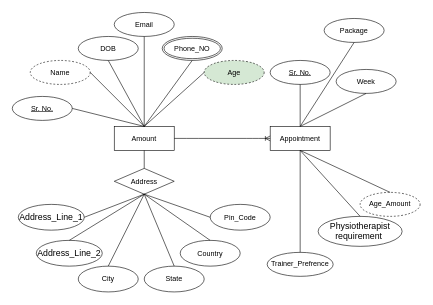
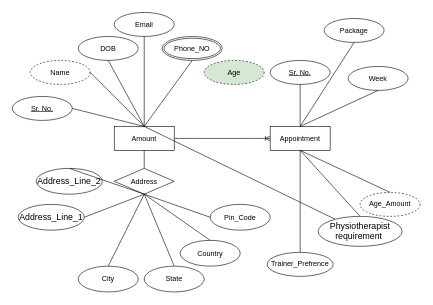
  <mxCell id="0" />
  <mxCell id="1" parent="0" />
  <mxCell id="2" value="Name" style="ellipse;whiteSpace=wrap;html=1;align=center;dashed=1;" vertex="1" parent="1"><mxGeometry x="50" y="100" width="100" height="40" as="geometry" /></mxCell>
  <mxCell id="3" value="Amount" style="whiteSpace=wrap;html=1;align=center;" vertex="1" parent="1"><mxGeometry x="190" y="210" width="100" height="40" as="geometry" /></mxCell>
  <mxCell id="4" value="DOB" style="ellipse;whiteSpace=wrap;html=1;align=center;" vertex="1" parent="1"><mxGeometry x="130" y="60" width="100" height="40" as="geometry" /></mxCell>
  <mxCell id="5" value="Email" style="ellipse;whiteSpace=wrap;html=1;align=center;" vertex="1" parent="1"><mxGeometry x="190" y="20" width="100" height="40" as="geometry" /></mxCell>
  <mxCell id="6" value="Address" style="rhombus;whiteSpace=wrap;html=1;align=center;" vertex="1" parent="1"><mxGeometry x="190" y="280" width="100" height="43" as="geometry" /></mxCell>
  <mxCell id="7" value="City" style="ellipse;whiteSpace=wrap;html=1;align=center;" vertex="1" parent="1"><mxGeometry x="130" y="443" width="100" height="43" as="geometry" /></mxCell>
- <mxCell id="8" value="&lt;span id=&quot;docs-internal-guid-7f4886b5-7fff-5111-8bc1-76f98fca6006&quot;&gt;&lt;span style=&quot;font-size: 11pt ; font-family: &amp;#34;calibri&amp;#34; , sans-serif ; background-color: transparent ; vertical-align: baseline&quot;&gt;Address_Line_2&lt;/span&gt;&lt;/span&gt;" style="ellipse;whiteSpace=wrap;html=1;align=center;" vertex="1" parent="1"><mxGeometry x="60" y="400" width="110" height="43" as="geometry" /></mxCell>
+ <mxCell id="8" value="&lt;span id=&quot;docs-internal-guid-7f4886b5-7fff-5111-8bc1-76f98fca6006&quot;&gt;&lt;span style=&quot;font-size: 11pt ; font-family: &amp;#34;calibri&amp;#34; , sans-serif ; background-color: transparent ; vertical-align: baseline&quot;&gt;Address_Line_2&lt;/span&gt;&lt;/span&gt;" style="ellipse;whiteSpace=wrap;html=1;align=center;" vertex="1" parent="1"><mxGeometry x="60" y="280" width="110" height="43" as="geometry" /></mxCell>
  <mxCell id="9" value="&lt;span id=&quot;docs-internal-guid-7f4886b5-7fff-5111-8bc1-76f98fca6006&quot;&gt;&lt;span style=&quot;font-size: 11pt ; font-family: &amp;#34;calibri&amp;#34; , sans-serif ; background-color: transparent ; vertical-align: baseline&quot;&gt;Address_Line_1 &lt;/span&gt;&lt;/span&gt;" style="ellipse;whiteSpace=wrap;html=1;align=center;" vertex="1" parent="1"><mxGeometry x="30" y="340" width="110" height="43" as="geometry" /></mxCell>
  <mxCell id="10" value="Country" style="ellipse;whiteSpace=wrap;html=1;align=center;" vertex="1" parent="1"><mxGeometry x="300" y="400" width="100" height="43" as="geometry" /></mxCell>
  <mxCell id="11" value="State" style="ellipse;whiteSpace=wrap;html=1;align=center;" vertex="1" parent="1"><mxGeometry x="240" y="443" width="100" height="43" as="geometry" /></mxCell>
  <mxCell id="12" value="Age" style="ellipse;whiteSpace=wrap;html=1;align=center;dashed=1;fillColor=#d5e8d4;" vertex="1" parent="1"><mxGeometry x="340" y="100" width="100" height="40" as="geometry" /></mxCell>
  <mxCell id="13" value="Pin_Code" style="ellipse;whiteSpace=wrap;html=1;align=center;" vertex="1" parent="1"><mxGeometry x="350" y="340" width="100" height="43" as="geometry" /></mxCell>
  <mxCell id="14" value="" style="endArrow=none;html=1;exitX=0.5;exitY=1;exitDx=0;exitDy=0;entryX=0.5;entryY=0;entryDx=0;entryDy=0;" edge="1" parent="1" source="6" target="10"><mxGeometry width="50" height="50" relative="1" as="geometry"><mxPoint x="290" y="340" as="sourcePoint" /><mxPoint x="300" y="453" as="targetPoint" /></mxGeometry></mxCell>
  <mxCell id="15" value="" style="endArrow=none;html=1;exitX=0.5;exitY=1;exitDx=0;exitDy=0;entryX=0;entryY=0.5;entryDx=0;entryDy=0;" edge="1" parent="1" source="6" target="13"><mxGeometry width="50" height="50" relative="1" as="geometry"><mxPoint x="290" y="340" as="sourcePoint" /><mxPoint x="300" y="453" as="targetPoint" /></mxGeometry></mxCell>
  <mxCell id="16" value="" style="endArrow=none;html=1;entryX=0.5;entryY=1;entryDx=0;entryDy=0;exitX=0.5;exitY=0;exitDx=0;exitDy=0;" edge="1" parent="1" source="6" target="3"><mxGeometry width="50" height="50" relative="1" as="geometry"><mxPoint x="360" y="330" as="sourcePoint" /><mxPoint x="410" y="280" as="targetPoint" /></mxGeometry></mxCell>
  <mxCell id="17" value="" style="endArrow=none;html=1;exitX=0.5;exitY=1;exitDx=0;exitDy=0;entryX=0.5;entryY=0;entryDx=0;entryDy=0;" edge="1" parent="1" source="6" target="11"><mxGeometry width="50" height="50" relative="1" as="geometry"><mxPoint x="290" y="340" as="sourcePoint" /><mxPoint x="300" y="453" as="targetPoint" /></mxGeometry></mxCell>
  <mxCell id="18" value="" style="endArrow=none;html=1;exitX=0.5;exitY=1;exitDx=0;exitDy=0;entryX=0.5;entryY=0;entryDx=0;entryDy=0;" edge="1" parent="1" source="6" target="7"><mxGeometry width="50" height="50" relative="1" as="geometry"><mxPoint x="290" y="340" as="sourcePoint" /><mxPoint x="300" y="453" as="targetPoint" /></mxGeometry></mxCell>
  <mxCell id="19" value="" style="endArrow=none;html=1;exitX=0.5;exitY=1;exitDx=0;exitDy=0;entryX=0.5;entryY=0;entryDx=0;entryDy=0;" edge="1" parent="1" source="6" target="8"><mxGeometry width="50" height="50" relative="1" as="geometry"><mxPoint x="290" y="340" as="sourcePoint" /><mxPoint x="300" y="453" as="targetPoint" /></mxGeometry></mxCell>
  <mxCell id="20" value="" style="endArrow=none;html=1;exitX=0.5;exitY=1;exitDx=0;exitDy=0;entryX=1;entryY=0.5;entryDx=0;entryDy=0;" edge="1" parent="1" source="6" target="9"><mxGeometry width="50" height="50" relative="1" as="geometry"><mxPoint x="290" y="340" as="sourcePoint" /><mxPoint x="300" y="453" as="targetPoint" /></mxGeometry></mxCell>
  <mxCell id="21" value="Phone_NO" style="ellipse;shape=doubleEllipse;margin=3;whiteSpace=wrap;html=1;align=center;" vertex="1" parent="1"><mxGeometry x="270" y="60" width="100" height="40" as="geometry" /></mxCell>
  <mxCell id="22" value="" style="endArrow=none;html=1;entryX=0.5;entryY=1;entryDx=0;entryDy=0;exitX=0.5;exitY=0;exitDx=0;exitDy=0;" edge="1" parent="1" source="3" target="5"><mxGeometry width="50" height="50" relative="1" as="geometry"><mxPoint x="250" y="290" as="sourcePoint" /><mxPoint x="250" y="260" as="targetPoint" /></mxGeometry></mxCell>
  <mxCell id="23" value="" style="endArrow=none;html=1;exitX=0.5;exitY=0;exitDx=0;exitDy=0;entryX=0.5;entryY=1;entryDx=0;entryDy=0;" edge="1" parent="1" source="3" target="4"><mxGeometry width="50" height="50" relative="1" as="geometry"><mxPoint x="240" y="210" as="sourcePoint" /><mxPoint x="210" y="80" as="targetPoint" /></mxGeometry></mxCell>
  <mxCell id="24" value="" style="endArrow=none;html=1;exitX=0.5;exitY=0;exitDx=0;exitDy=0;entryX=1;entryY=0.5;entryDx=0;entryDy=0;" edge="1" parent="1" source="3" target="2"><mxGeometry width="50" height="50" relative="1" as="geometry"><mxPoint x="240" y="210" as="sourcePoint" /><mxPoint x="210" y="80" as="targetPoint" /></mxGeometry></mxCell>
  <mxCell id="25" value="" style="endArrow=none;html=1;entryX=0.5;entryY=1;entryDx=0;entryDy=0;exitX=0.5;exitY=0;exitDx=0;exitDy=0;" edge="1" parent="1" source="3" target="21"><mxGeometry width="50" height="50" relative="1" as="geometry"><mxPoint x="250" y="290" as="sourcePoint" /><mxPoint x="250" y="260" as="targetPoint" /></mxGeometry></mxCell>
- <mxCell id="26" value="" style="endArrow=none;html=1;entryX=0;entryY=0.5;entryDx=0;entryDy=0;exitX=0.5;exitY=0;exitDx=0;exitDy=0;" edge="1" parent="1" source="3" target="12"><mxGeometry width="50" height="50" relative="1" as="geometry"><mxPoint x="250" y="290" as="sourcePoint" /><mxPoint x="250" y="260" as="targetPoint" /></mxGeometry></mxCell>
+ <mxCell id="26" value="" style="endArrow=none;html=1;exitX=0.5;exitY=0;exitDx=0;exitDy=0;" edge="1" parent="1" source="3" target="34"><mxGeometry width="50" height="50" relative="1" as="geometry"><mxPoint x="250" y="290" as="sourcePoint" /><mxPoint x="250" y="260" as="targetPoint" /></mxGeometry></mxCell>
  <mxCell id="27" value="Appointment" style="whiteSpace=wrap;html=1;align=center;" vertex="1" parent="1"><mxGeometry x="450" y="210" width="100" height="40" as="geometry" /></mxCell>
  <mxCell id="28" value="Sr. No." style="ellipse;whiteSpace=wrap;html=1;align=center;fontStyle=4;" vertex="1" parent="1"><mxGeometry x="20" y="160" width="100" height="40" as="geometry" /></mxCell>
  <mxCell id="29" value="" style="endArrow=none;html=1;exitX=0.5;exitY=0;exitDx=0;exitDy=0;entryX=1;entryY=0.5;entryDx=0;entryDy=0;" edge="1" parent="1" source="3" target="28"><mxGeometry width="50" height="50" relative="1" as="geometry"><mxPoint x="240" y="210" as="sourcePoint" /><mxPoint x="210" y="80" as="targetPoint" /></mxGeometry></mxCell>
  <mxCell id="30" value="Sr. No." style="ellipse;whiteSpace=wrap;html=1;align=center;fontStyle=4;" vertex="1" parent="1"><mxGeometry x="450" y="100" width="100" height="40" as="geometry" /></mxCell>
  <mxCell id="31" value="" style="endArrow=none;html=1;entryX=0.5;entryY=1;entryDx=0;entryDy=0;exitX=0.5;exitY=0;exitDx=0;exitDy=0;" edge="1" parent="1" source="27" target="30"><mxGeometry width="50" height="50" relative="1" as="geometry"><mxPoint x="250" y="220" as="sourcePoint" /><mxPoint x="350" y="130" as="targetPoint" /></mxGeometry></mxCell>
  <mxCell id="32" value="Trainer_Prefrence" style="ellipse;whiteSpace=wrap;html=1;align=center;" vertex="1" parent="1"><mxGeometry x="445" y="420" width="110" height="40" as="geometry" /></mxCell>
  <mxCell id="33" value="" style="endArrow=none;html=1;entryX=0.5;entryY=0;entryDx=0;entryDy=0;exitX=0.5;exitY=1;exitDx=0;exitDy=0;" edge="1" parent="1" source="27" target="32"><mxGeometry width="50" height="50" relative="1" as="geometry"><mxPoint x="250" y="220" as="sourcePoint" /><mxPoint x="350" y="130" as="targetPoint" /></mxGeometry></mxCell>
  <mxCell id="34" value="&lt;span id=&quot;docs-internal-guid-bdcaefaa-7fff-0475-c1e9-c0f9a5e005fe&quot;&gt;&lt;span style=&quot;font-size: 11pt ; font-family: &amp;#34;calibri&amp;#34; , sans-serif ; background-color: transparent ; vertical-align: baseline&quot;&gt;Physiotherapist requirement&amp;nbsp;&lt;/span&gt;&lt;/span&gt;" style="ellipse;whiteSpace=wrap;html=1;align=center;" vertex="1" parent="1"><mxGeometry x="530" y="360" width="140" height="50" as="geometry" /></mxCell>
  <mxCell id="35" value="" style="endArrow=none;html=1;entryX=0.5;entryY=0;entryDx=0;entryDy=0;exitX=0.5;exitY=1;exitDx=0;exitDy=0;" edge="1" parent="1" source="27" target="34"><mxGeometry width="50" height="50" relative="1" as="geometry"><mxPoint x="250" y="220" as="sourcePoint" /><mxPoint x="350" y="130" as="targetPoint" /></mxGeometry></mxCell>
  <mxCell id="36" value="Package" style="ellipse;whiteSpace=wrap;html=1;align=center;" vertex="1" parent="1"><mxGeometry x="540" y="30" width="100" height="40" as="geometry" /></mxCell>
  <mxCell id="37" value="" style="endArrow=none;html=1;entryX=0.5;entryY=1;entryDx=0;entryDy=0;exitX=0.5;exitY=0;exitDx=0;exitDy=0;" edge="1" parent="1" source="27" target="36"><mxGeometry width="50" height="50" relative="1" as="geometry"><mxPoint x="250" y="220" as="sourcePoint" /><mxPoint x="350" y="130" as="targetPoint" /></mxGeometry></mxCell>
  <mxCell id="38" value="Age_Amount" style="ellipse;whiteSpace=wrap;html=1;align=center;dashed=1;" vertex="1" parent="1"><mxGeometry x="600" y="320" width="100" height="40" as="geometry" /></mxCell>
  <mxCell id="39" value="" style="endArrow=none;html=1;entryX=0.5;entryY=0;entryDx=0;entryDy=0;exitX=0.5;exitY=1;exitDx=0;exitDy=0;" edge="1" parent="1" source="27" target="38"><mxGeometry width="50" height="50" relative="1" as="geometry"><mxPoint x="250" y="220" as="sourcePoint" /><mxPoint x="350" y="130" as="targetPoint" /></mxGeometry></mxCell>
- <mxCell id="40" value="Week" style="ellipse;whiteSpace=wrap;html=1;align=center;" vertex="1" parent="1"><mxGeometry x="560" y="115" width="100" height="40" as="geometry" /></mxCell>
+ <mxCell id="40" value="Week" style="ellipse;whiteSpace=wrap;html=1;align=center;" vertex="1" parent="1"><mxGeometry x="580" y="110" width="100" height="40" as="geometry" /></mxCell>
  <mxCell id="41" value="" style="endArrow=none;html=1;entryX=0.5;entryY=1;entryDx=0;entryDy=0;exitX=0.5;exitY=0;exitDx=0;exitDy=0;" edge="1" parent="1" source="27" target="40"><mxGeometry width="50" height="50" relative="1" as="geometry"><mxPoint x="250" y="220" as="sourcePoint" /><mxPoint x="350" y="130" as="targetPoint" /></mxGeometry></mxCell>
  <mxCell id="42" value="" style="edgeStyle=entityRelationEdgeStyle;fontSize=12;html=1;endArrow=ERoneToMany;exitX=1;exitY=0.5;exitDx=0;exitDy=0;entryX=0;entryY=0.5;entryDx=0;entryDy=0;" edge="1" parent="1" source="3" target="27"><mxGeometry width="100" height="100" relative="1" as="geometry"><mxPoint x="330" y="180" as="sourcePoint" /><mxPoint x="430" y="80" as="targetPoint" /></mxGeometry></mxCell>
